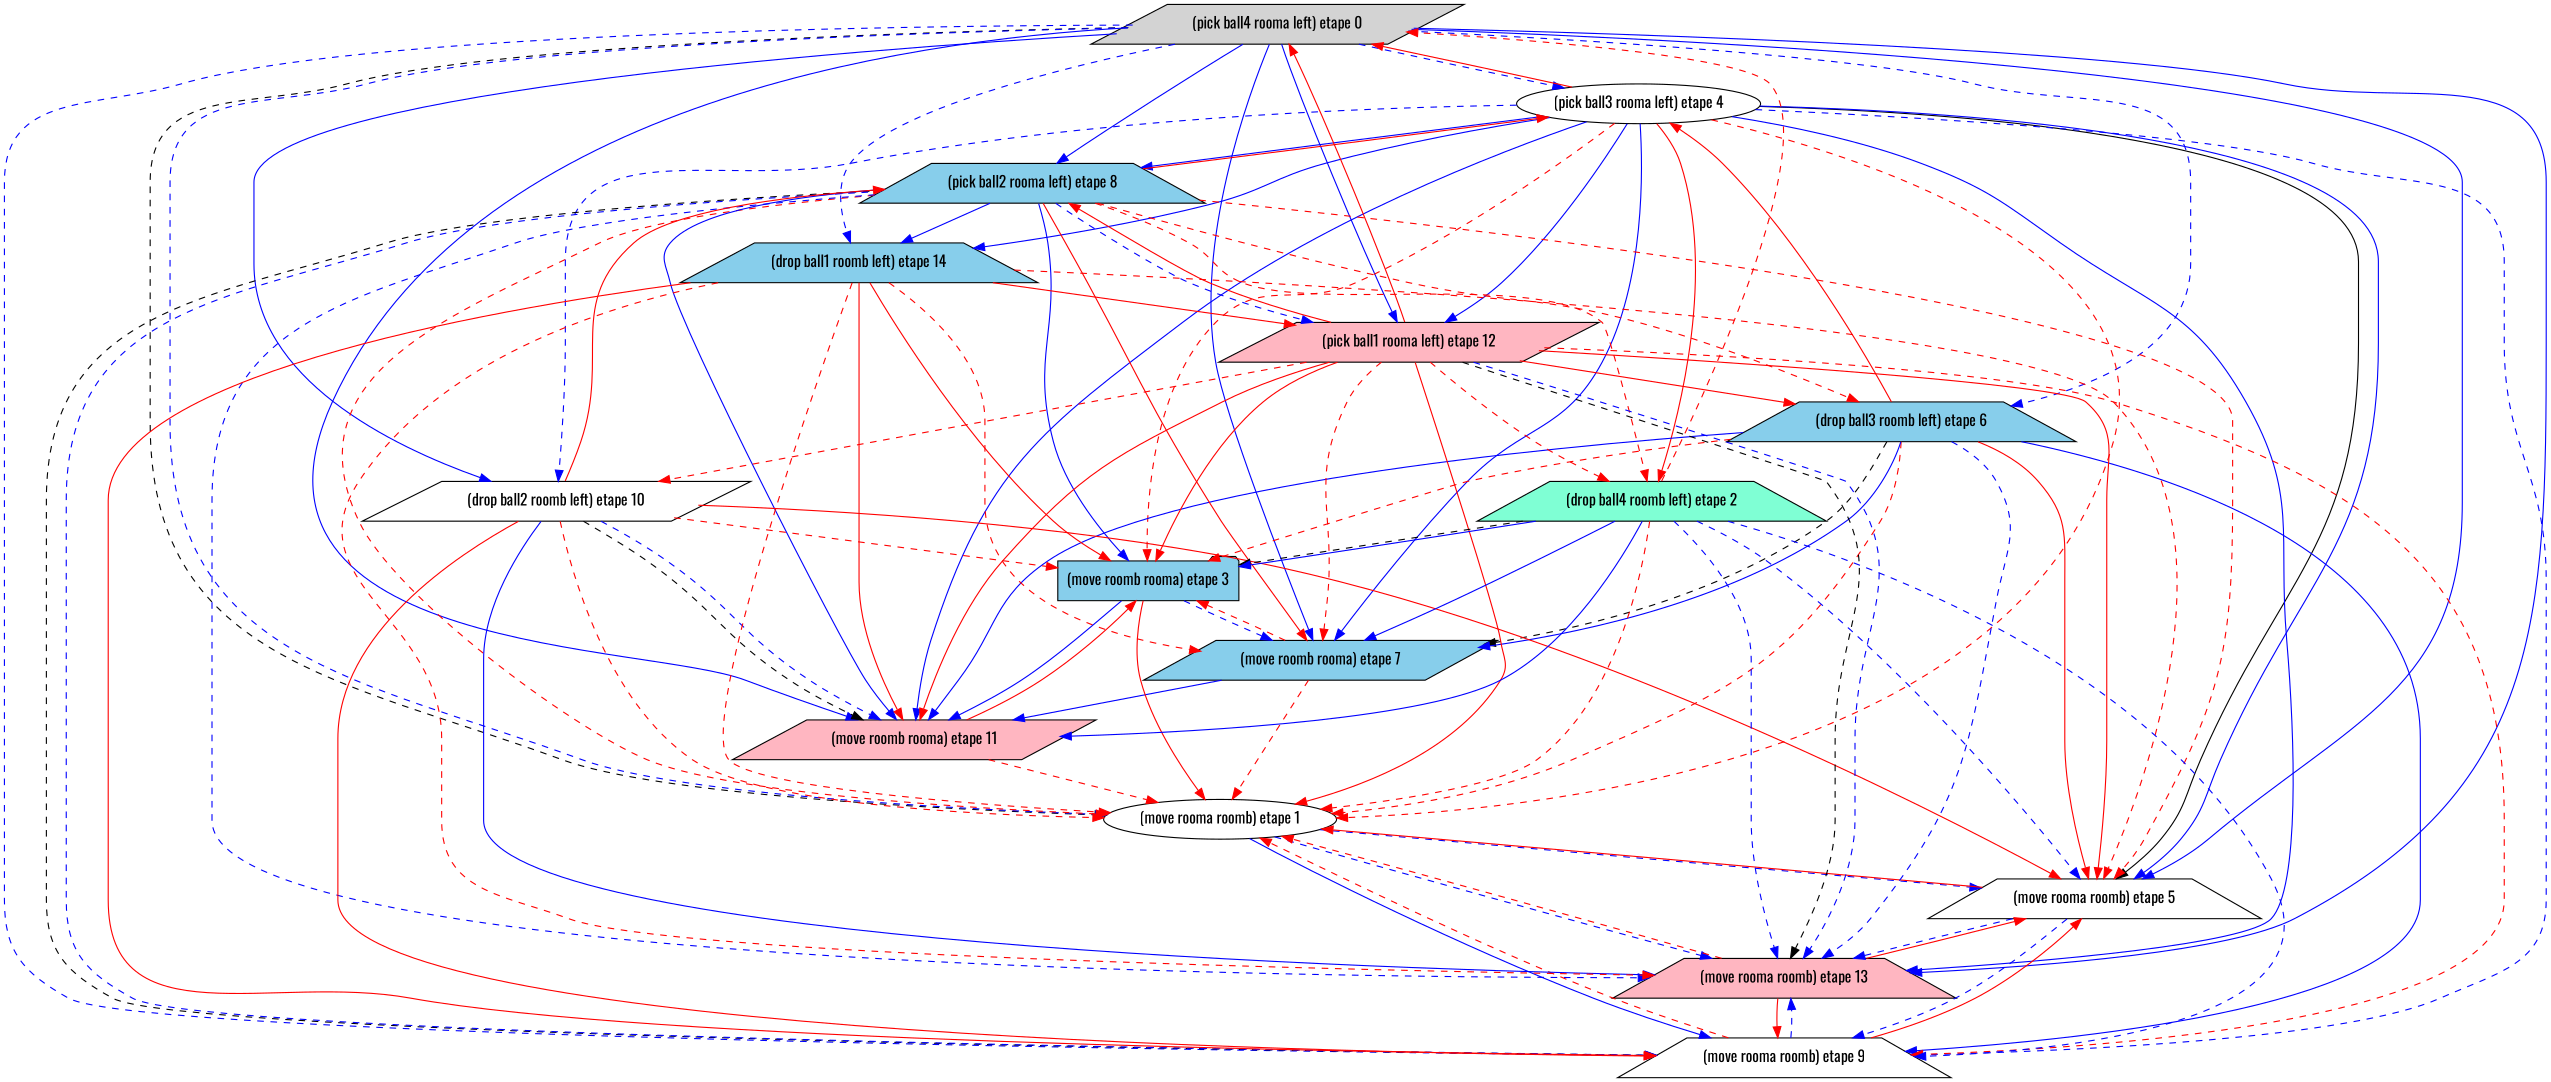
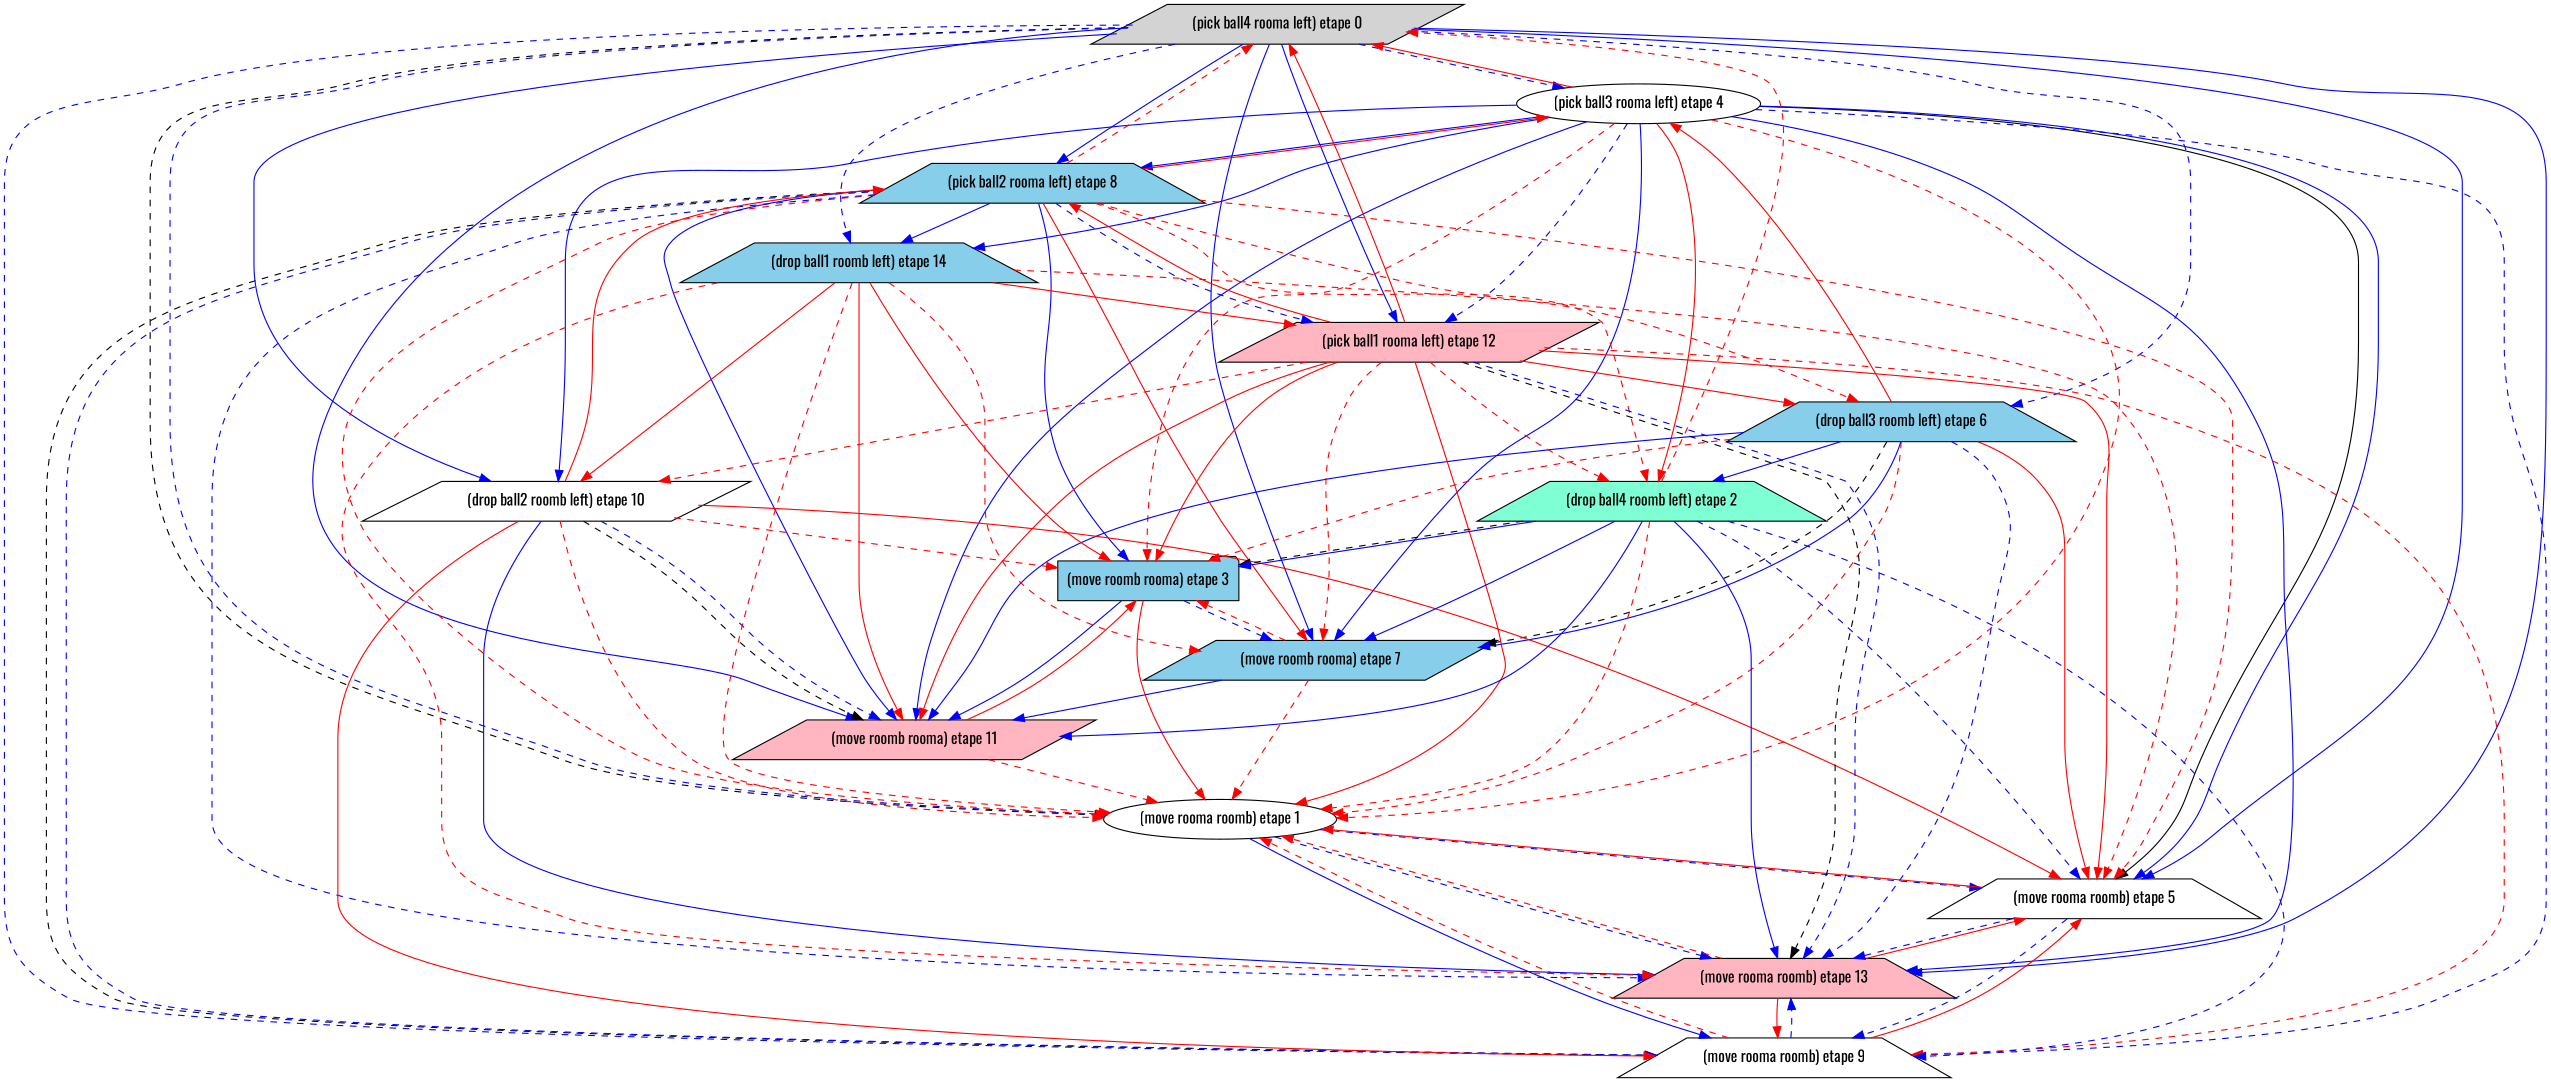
  digraph {
    fontname=Oswald
    node [fillcolor=white fontname=Oswald shape=trapezium style=filled]
    edge [fontname=Oswald style=dashed color=red]
    "(pick ball4 rooma left) etape 0" [fillcolor=lightgrey shape=parallelogram]
    "(move rooma roomb) etape 1" [shape=ellipse]
    "(pick ball3 rooma left) etape 4" [shape=ellipse]
    "(move rooma roomb) etape 5"
    "(drop ball3 roomb left) etape 6" [fillcolor=skyblue]
    "(move roomb rooma) etape 7" [fillcolor=skyblue shape=parallelogram]
    "(pick ball2 rooma left) etape 8" [fillcolor=skyblue]
    "(move rooma roomb) etape 9"
    "(drop ball2 roomb left) etape 10" [shape=parallelogram]
    "(move roomb rooma) etape 11" [fillcolor=lightpink shape=parallelogram]
    "(pick ball1 rooma left) etape 12" [fillcolor=lightpink shape=parallelogram]
    "(move rooma roomb) etape 13" [fillcolor=lightpink]
    "(drop ball1 roomb left) etape 14" [fillcolor=skyblue]
    "(move roomb rooma) etape 3" [fillcolor=skyblue shape=folder]
    "(drop ball4 roomb left) etape 2" [fillcolor=aquamarine]
    "(pick ball4 rooma left) etape 0" -> "(move rooma roomb) etape 1" [color=""]
    "(pick ball4 rooma left) etape 0" -> "(move rooma roomb) etape 1" [color=blue]
    "(pick ball4 rooma left) etape 0" -> "(pick ball3 rooma left) etape 4" [color=blue]
    "(pick ball4 rooma left) etape 0" -> "(move rooma roomb) etape 5" [color=blue style=solid]
    "(pick ball4 rooma left) etape 0" -> "(drop ball3 roomb left) etape 6" [color=blue]
    "(pick ball4 rooma left) etape 0" -> "(move roomb rooma) etape 7" [color=blue style=solid]
    "(pick ball4 rooma left) etape 0" -> "(pick ball2 rooma left) etape 8" [color=blue style=solid]
    "(pick ball4 rooma left) etape 0" -> "(move rooma roomb) etape 9" [color=blue]
    "(pick ball4 rooma left) etape 0" -> "(drop ball2 roomb left) etape 10" [color=blue style=solid]
    "(pick ball4 rooma left) etape 0" -> "(move roomb rooma) etape 11" [color=blue style=solid]
    "(pick ball4 rooma left) etape 0" -> "(pick ball1 rooma left) etape 12" [color=blue style=solid]
    "(pick ball4 rooma left) etape 0" -> "(move rooma roomb) etape 13" [color=blue style=solid]
    "(pick ball4 rooma left) etape 0" -> "(drop ball1 roomb left) etape 14" [color=blue]
    "(move rooma roomb) etape 1" -> "(move rooma roomb) etape 5" [color=blue]
    "(move rooma roomb) etape 1" -> "(move rooma roomb) etape 9" [color=blue style=solid]
    "(move rooma roomb) etape 1" -> "(move rooma roomb) etape 13" [color=blue]
    "(pick ball3 rooma left) etape 4" -> "(pick ball4 rooma left) etape 0" [style=solid]
    "(pick ball3 rooma left) etape 4" -> "(move rooma roomb) etape 1"
    "(pick ball3 rooma left) etape 4" -> "(move rooma roomb) etape 5" [style=solid color=""]
    "(pick ball3 rooma left) etape 4" -> "(move rooma roomb) etape 5" [color=blue style=solid]
    "(pick ball3 rooma left) etape 4" -> "(move roomb rooma) etape 7" [color=blue style=solid]
    "(pick ball3 rooma left) etape 4" -> "(pick ball2 rooma left) etape 8" [color=blue style=solid]
    "(pick ball3 rooma left) etape 4" -> "(move rooma roomb) etape 9" [color=blue]
-   "(pick ball3 rooma left) etape 4" -> "(drop ball2 roomb left) etape 10" [color=blue]
+   "(pick ball3 rooma left) etape 4" -> "(drop ball2 roomb left) etape 10" [color=blue style=solid]
    "(pick ball3 rooma left) etape 4" -> "(move roomb rooma) etape 11" [color=blue style=solid]
-   "(pick ball3 rooma left) etape 4" -> "(pick ball1 rooma left) etape 12" [color=blue style=solid]
+   "(pick ball3 rooma left) etape 4" -> "(pick ball1 rooma left) etape 12" [color=blue]
    "(pick ball3 rooma left) etape 4" -> "(move rooma roomb) etape 13" [color=blue style=solid]
    "(pick ball3 rooma left) etape 4" -> "(drop ball1 roomb left) etape 14" [color=blue style=solid]
    "(pick ball3 rooma left) etape 4" -> "(move roomb rooma) etape 3"
    "(pick ball3 rooma left) etape 4" -> "(drop ball4 roomb left) etape 2" [style=solid]
    "(move rooma roomb) etape 5" -> "(move rooma roomb) etape 1" [style=solid]
    "(move rooma roomb) etape 5" -> "(move rooma roomb) etape 9" [color=blue]
    "(move rooma roomb) etape 5" -> "(move rooma roomb) etape 13" [color=blue]
    "(drop ball3 roomb left) etape 6" -> "(move rooma roomb) etape 1"
    "(drop ball3 roomb left) etape 6" -> "(pick ball3 rooma left) etape 4" [style=solid]
    "(drop ball3 roomb left) etape 6" -> "(move rooma roomb) etape 5" [style=solid]
    "(drop ball3 roomb left) etape 6" -> "(move roomb rooma) etape 7" [color=""]
    "(drop ball3 roomb left) etape 6" -> "(move roomb rooma) etape 7" [color=blue style=solid]
-   "(drop ball3 roomb left) etape 6" -> "(move rooma roomb) etape 9" [color=blue style=solid]
+   "(drop ball3 roomb left) etape 6" -> "(drop ball4 roomb left) etape 2" [color=blue style=solid]
    "(drop ball3 roomb left) etape 6" -> "(move roomb rooma) etape 11" [color=blue style=solid]
    "(drop ball3 roomb left) etape 6" -> "(move rooma roomb) etape 13" [color=blue]
    "(drop ball3 roomb left) etape 6" -> "(move roomb rooma) etape 3"
    "(move roomb rooma) etape 7" -> "(move rooma roomb) etape 1"
    "(move roomb rooma) etape 7" -> "(move roomb rooma) etape 11" [color=blue style=solid]
    "(move roomb rooma) etape 7" -> "(move roomb rooma) etape 3"
+   "(pick ball2 rooma left) etape 8" -> "(pick ball4 rooma left) etape 0"
    "(pick ball2 rooma left) etape 8" -> "(move rooma roomb) etape 1"
    "(pick ball2 rooma left) etape 8" -> "(pick ball3 rooma left) etape 4" [style=solid]
    "(pick ball2 rooma left) etape 8" -> "(move rooma roomb) etape 5"
    "(pick ball2 rooma left) etape 8" -> "(drop ball3 roomb left) etape 6"
    "(pick ball2 rooma left) etape 8" -> "(move roomb rooma) etape 7" [style=solid]
    "(pick ball2 rooma left) etape 8" -> "(move rooma roomb) etape 9" [color=""]
    "(pick ball2 rooma left) etape 8" -> "(move rooma roomb) etape 9" [color=blue]
    "(pick ball2 rooma left) etape 8" -> "(move roomb rooma) etape 11" [color=blue style=solid]
    "(pick ball2 rooma left) etape 8" -> "(pick ball1 rooma left) etape 12" [color=blue]
    "(pick ball2 rooma left) etape 8" -> "(move rooma roomb) etape 13" [color=blue]
    "(pick ball2 rooma left) etape 8" -> "(drop ball1 roomb left) etape 14" [color=blue style=solid]
    "(pick ball2 rooma left) etape 8" -> "(move roomb rooma) etape 3" [color=blue style=solid]
    "(pick ball2 rooma left) etape 8" -> "(drop ball4 roomb left) etape 2"
    "(move rooma roomb) etape 9" -> "(move rooma roomb) etape 1"
    "(move rooma roomb) etape 9" -> "(move rooma roomb) etape 5" [style=solid]
    "(move rooma roomb) etape 9" -> "(move rooma roomb) etape 13" [color=blue]
    "(drop ball2 roomb left) etape 10" -> "(move rooma roomb) etape 1"
    "(drop ball2 roomb left) etape 10" -> "(move rooma roomb) etape 5" [style=solid]
    "(drop ball2 roomb left) etape 10" -> "(pick ball2 rooma left) etape 8" [style=solid]
    "(drop ball2 roomb left) etape 10" -> "(move rooma roomb) etape 9" [style=solid]
    "(drop ball2 roomb left) etape 10" -> "(move roomb rooma) etape 11" [color=""]
    "(drop ball2 roomb left) etape 10" -> "(move roomb rooma) etape 11" [color=blue]
    "(drop ball2 roomb left) etape 10" -> "(move rooma roomb) etape 13" [color=blue style=solid]
    "(drop ball2 roomb left) etape 10" -> "(move roomb rooma) etape 3"
    "(move roomb rooma) etape 11" -> "(move rooma roomb) etape 1"
    "(move roomb rooma) etape 11" -> "(move roomb rooma) etape 3" [style=solid]
    "(pick ball1 rooma left) etape 12" -> "(pick ball4 rooma left) etape 0" [style=solid]
    "(pick ball1 rooma left) etape 12" -> "(move rooma roomb) etape 1" [style=solid]
    "(pick ball1 rooma left) etape 12" -> "(move rooma roomb) etape 5" [style=solid]
    "(pick ball1 rooma left) etape 12" -> "(drop ball3 roomb left) etape 6" [style=solid]
    "(pick ball1 rooma left) etape 12" -> "(move roomb rooma) etape 7"
    "(pick ball1 rooma left) etape 12" -> "(pick ball2 rooma left) etape 8" [style=solid]
    "(pick ball1 rooma left) etape 12" -> "(move rooma roomb) etape 9"
    "(pick ball1 rooma left) etape 12" -> "(drop ball2 roomb left) etape 10"
    "(pick ball1 rooma left) etape 12" -> "(move roomb rooma) etape 11" [style=solid]
    "(pick ball1 rooma left) etape 12" -> "(move rooma roomb) etape 13" [color=""]
    "(pick ball1 rooma left) etape 12" -> "(move rooma roomb) etape 13" [color=blue]
    "(pick ball1 rooma left) etape 12" -> "(move roomb rooma) etape 3" [style=solid]
    "(pick ball1 rooma left) etape 12" -> "(drop ball4 roomb left) etape 2"
    "(move rooma roomb) etape 13" -> "(move rooma roomb) etape 1"
    "(move rooma roomb) etape 13" -> "(move rooma roomb) etape 5" [style=solid]
    "(move rooma roomb) etape 13" -> "(move rooma roomb) etape 9" [style=solid]
    "(drop ball1 roomb left) etape 14" -> "(move rooma roomb) etape 1"
    "(drop ball1 roomb left) etape 14" -> "(move rooma roomb) etape 5"
    "(drop ball1 roomb left) etape 14" -> "(move roomb rooma) etape 7"
-   "(drop ball1 roomb left) etape 14" -> "(move rooma roomb) etape 9" [style=solid]
+   "(drop ball1 roomb left) etape 14" -> "(drop ball2 roomb left) etape 10" [style=solid]
    "(drop ball1 roomb left) etape 14" -> "(move roomb rooma) etape 11" [style=solid]
    "(drop ball1 roomb left) etape 14" -> "(pick ball1 rooma left) etape 12" [style=solid]
    "(drop ball1 roomb left) etape 14" -> "(move rooma roomb) etape 13"
    "(drop ball1 roomb left) etape 14" -> "(move roomb rooma) etape 3" [style=solid]
    "(move roomb rooma) etape 3" -> "(move rooma roomb) etape 1" [style=solid]
    "(move roomb rooma) etape 3" -> "(move roomb rooma) etape 7" [color=blue]
    "(move roomb rooma) etape 3" -> "(move roomb rooma) etape 11" [color=blue style=solid]
    "(drop ball4 roomb left) etape 2" -> "(pick ball4 rooma left) etape 0"
    "(drop ball4 roomb left) etape 2" -> "(move rooma roomb) etape 1"
    "(drop ball4 roomb left) etape 2" -> "(move rooma roomb) etape 5" [color=blue]
    "(drop ball4 roomb left) etape 2" -> "(move roomb rooma) etape 7" [color=blue style=solid]
    "(drop ball4 roomb left) etape 2" -> "(move rooma roomb) etape 9" [color=blue]
    "(drop ball4 roomb left) etape 2" -> "(move roomb rooma) etape 11" [color=blue style=solid]
-   "(drop ball4 roomb left) etape 2" -> "(move rooma roomb) etape 13" [color=blue]
+   "(drop ball4 roomb left) etape 2" -> "(move rooma roomb) etape 13" [color=blue style=solid]
    "(drop ball4 roomb left) etape 2" -> "(move roomb rooma) etape 3" [color=""]
    "(drop ball4 roomb left) etape 2" -> "(move roomb rooma) etape 3" [color=blue style=solid]
  }
